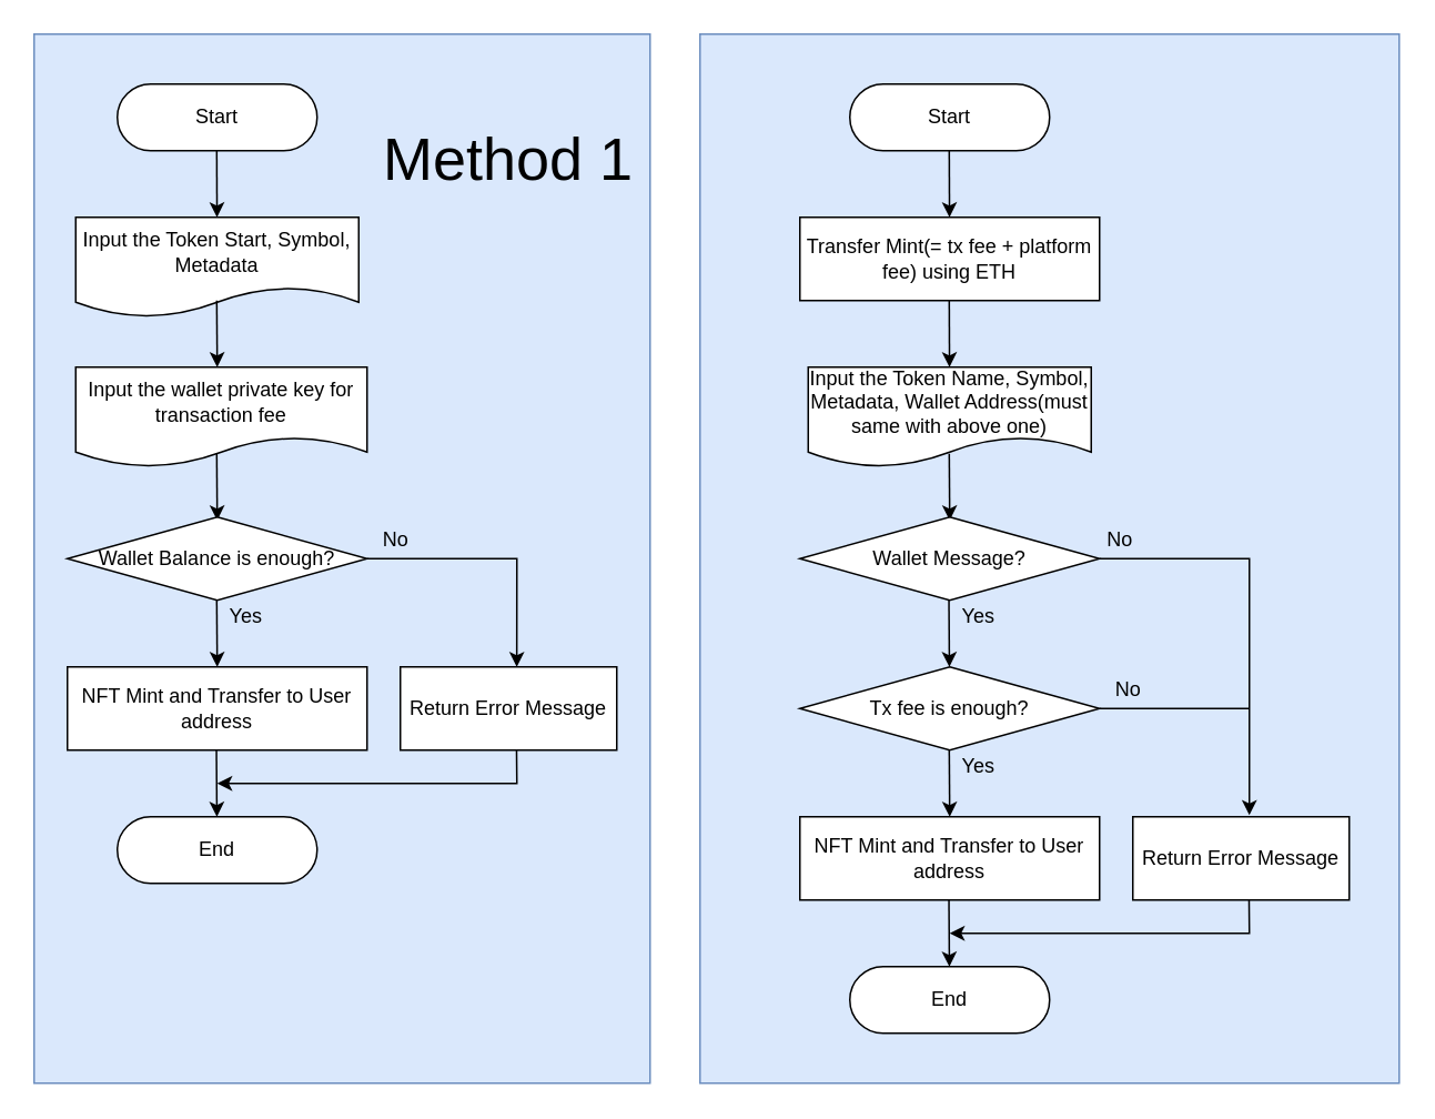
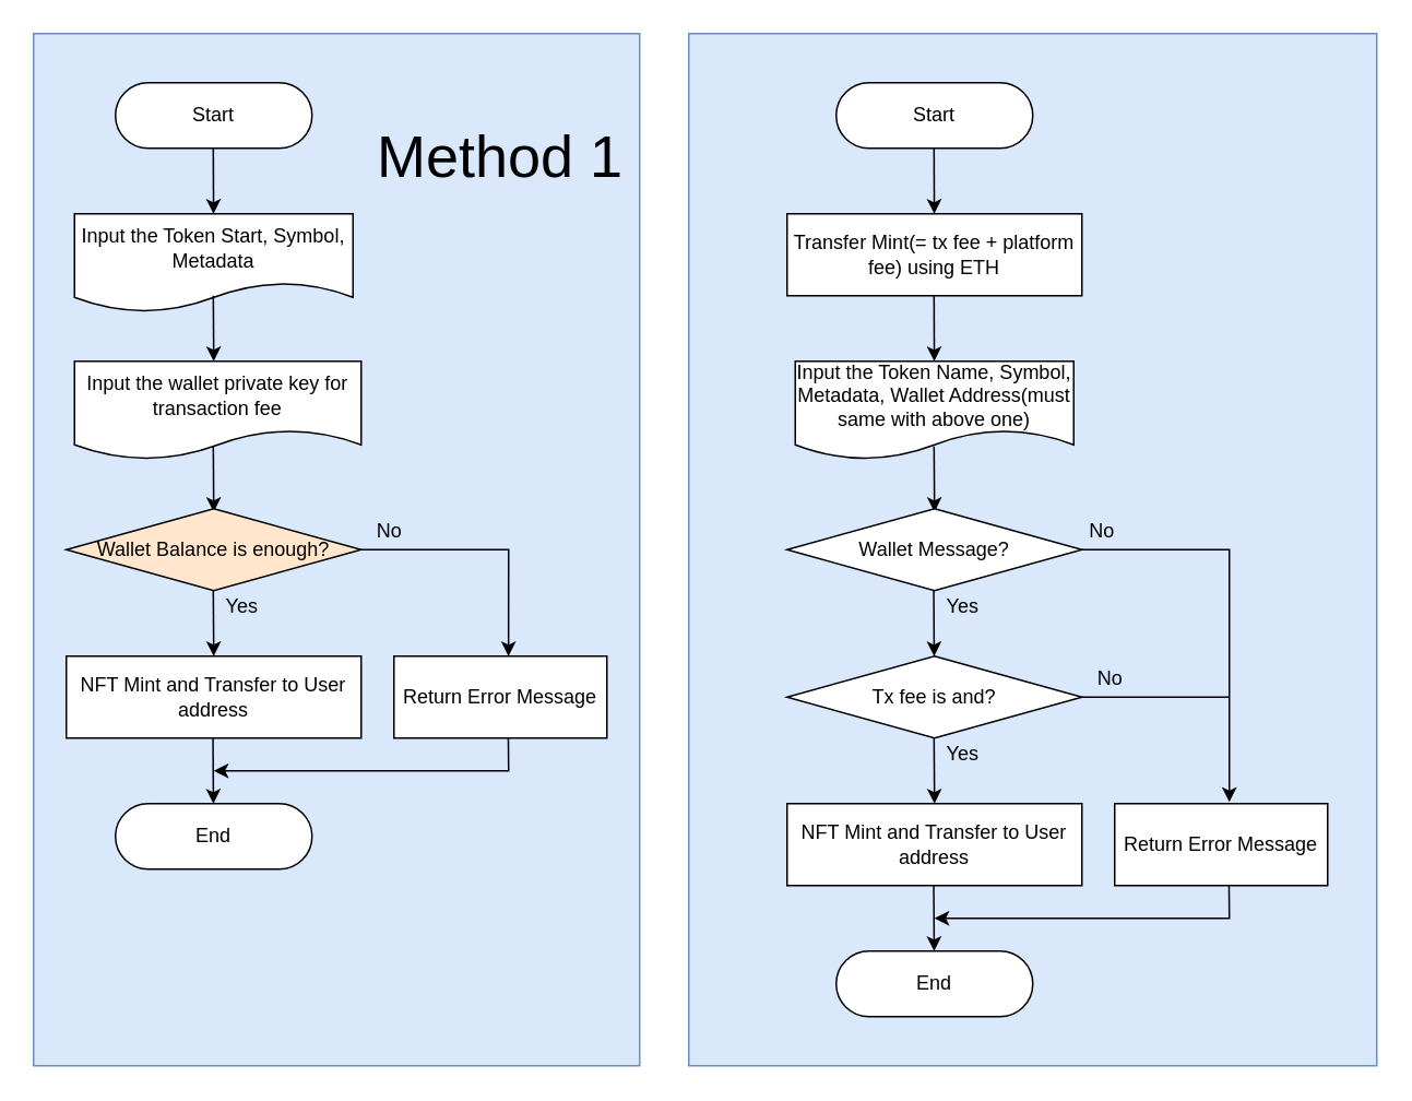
  <mxCell id="0" />
  <mxCell id="1" parent="0" />
  <mxCell id="2" value="" style="rounded=0;whiteSpace=wrap;html=1;fillColor=#dae8fc;strokeColor=#6c8ebf;" parent="1" vertex="1"><mxGeometry x="420" y="20" width="420" height="630" as="geometry" /></mxCell>
  <mxCell id="3" value="" style="rounded=0;whiteSpace=wrap;html=1;fillColor=#dae8fc;strokeColor=#6c8ebf;" parent="1" vertex="1"><mxGeometry x="20" y="20" width="370" height="630" as="geometry" /></mxCell>
  <mxCell id="4" value="Start" style="rounded=1;whiteSpace=wrap;html=1;arcSize=50;" parent="1" vertex="1"><mxGeometry x="510" y="50" width="120" height="40" as="geometry" /></mxCell>
  <mxCell id="5" value="" style="endArrow=classic;html=1;rounded=0;" parent="1" edge="1"><mxGeometry width="50" height="50" relative="1" as="geometry"><mxPoint x="569.71" y="90" as="sourcePoint" /><mxPoint x="569.876" y="130" as="targetPoint" /></mxGeometry></mxCell>
  <mxCell id="6" value="Start" style="rounded=1;whiteSpace=wrap;html=1;arcSize=50;" parent="1" vertex="1"><mxGeometry x="70" y="50" width="120" height="40" as="geometry" /></mxCell>
  <mxCell id="7" value="Input the Token Start, Symbol, Metadata" style="shape=document;whiteSpace=wrap;html=1;boundedLbl=1;" parent="1" vertex="1"><mxGeometry x="45" y="130" width="170" height="60" as="geometry" /></mxCell>
  <mxCell id="8" value="" style="endArrow=classic;html=1;rounded=0;" parent="1" target="7" edge="1"><mxGeometry width="50" height="50" relative="1" as="geometry"><mxPoint x="129.71" y="90" as="sourcePoint" /><mxPoint x="130" y="110" as="targetPoint" /></mxGeometry></mxCell>
  <mxCell id="9" value="" style="endArrow=classic;html=1;rounded=0;" parent="1" edge="1"><mxGeometry width="50" height="50" relative="1" as="geometry"><mxPoint x="129.71" y="180" as="sourcePoint" /><mxPoint x="130" y="220" as="targetPoint" /></mxGeometry></mxCell>
  <mxCell id="10" value="Input the wallet private key for transaction fee" style="shape=document;whiteSpace=wrap;html=1;boundedLbl=1;" parent="1" vertex="1"><mxGeometry x="45" y="220" width="175" height="60" as="geometry" /></mxCell>
  <mxCell id="11" value="" style="endArrow=classic;html=1;rounded=0;" parent="1" edge="1"><mxGeometry width="50" height="50" relative="1" as="geometry"><mxPoint x="129.71" y="272" as="sourcePoint" /><mxPoint x="130" y="312" as="targetPoint" /></mxGeometry></mxCell>
  <mxCell id="12" value="NFT Mint and Transfer to User address" style="rounded=0;whiteSpace=wrap;html=1;" parent="1" vertex="1"><mxGeometry x="40" y="400" width="180" height="50" as="geometry" /></mxCell>
- <mxCell id="13" value="Wallet Balance is enough?" style="rhombus;whiteSpace=wrap;html=1;" parent="1" vertex="1"><mxGeometry x="40" y="310" width="180" height="50" as="geometry" /></mxCell>
+ <mxCell id="13" value="Wallet Balance is enough?" style="rhombus;whiteSpace=wrap;html=1;fillColor=#ffe6cc;" parent="1" vertex="1"><mxGeometry x="40" y="310" width="180" height="50" as="geometry" /></mxCell>
  <mxCell id="14" value="" style="endArrow=classic;html=1;rounded=0;" parent="1" edge="1"><mxGeometry width="50" height="50" relative="1" as="geometry"><mxPoint x="129.71" y="360" as="sourcePoint" /><mxPoint x="130" y="400" as="targetPoint" /></mxGeometry></mxCell>
  <mxCell id="15" value="" style="endArrow=classic;html=1;rounded=0;exitX=1;exitY=0.5;exitDx=0;exitDy=0;entryX=0.538;entryY=0;entryDx=0;entryDy=0;entryPerimeter=0;" parent="1" source="13" target="17" edge="1"><mxGeometry width="50" height="50" relative="1" as="geometry"><mxPoint x="220" y="340" as="sourcePoint" /><mxPoint x="310" y="390" as="targetPoint" /><Array as="points"><mxPoint x="310" y="335" /></Array></mxGeometry></mxCell>
  <mxCell id="16" value="No" style="text;html=1;align=center;verticalAlign=middle;whiteSpace=wrap;rounded=0;" parent="1" vertex="1"><mxGeometry x="220" y="314" width="35" height="20" as="geometry" /></mxCell>
  <mxCell id="17" value="Return Error Message" style="rounded=0;whiteSpace=wrap;html=1;" parent="1" vertex="1"><mxGeometry x="240" y="400" width="130" height="50" as="geometry" /></mxCell>
  <mxCell id="18" value="Yes" style="text;html=1;align=center;verticalAlign=middle;whiteSpace=wrap;rounded=0;" parent="1" vertex="1"><mxGeometry x="130" y="360" width="35" height="20" as="geometry" /></mxCell>
  <mxCell id="19" value="End" style="rounded=1;whiteSpace=wrap;html=1;arcSize=50;" parent="1" vertex="1"><mxGeometry x="70" y="490" width="120" height="40" as="geometry" /></mxCell>
  <mxCell id="20" value="" style="endArrow=classic;html=1;rounded=0;" parent="1" edge="1"><mxGeometry width="50" height="50" relative="1" as="geometry"><mxPoint x="129.52" y="450" as="sourcePoint" /><mxPoint x="129.81" y="490" as="targetPoint" /></mxGeometry></mxCell>
  <mxCell id="21" value="" style="endArrow=classic;html=1;rounded=0;exitX=0.537;exitY=0.998;exitDx=0;exitDy=0;exitPerimeter=0;" parent="1" source="17" edge="1"><mxGeometry width="50" height="50" relative="1" as="geometry"><mxPoint x="270" y="500" as="sourcePoint" /><mxPoint x="130" y="470" as="targetPoint" /><Array as="points"><mxPoint x="310" y="470" /></Array></mxGeometry></mxCell>
  <mxCell id="22" value="Transfer Mint(= tx fee + platform fee) using ETH" style="rounded=0;whiteSpace=wrap;html=1;" parent="1" vertex="1"><mxGeometry x="480" y="130" width="180" height="50" as="geometry" /></mxCell>
  <mxCell id="23" value="Input the Token Name, Symbol, Metadata, Wallet Address(must same with above one)" style="shape=document;whiteSpace=wrap;html=1;boundedLbl=1;" parent="1" vertex="1"><mxGeometry x="485" y="220" width="170" height="60" as="geometry" /></mxCell>
  <mxCell id="24" value="" style="endArrow=classic;html=1;rounded=0;" parent="1" edge="1"><mxGeometry width="50" height="50" relative="1" as="geometry"><mxPoint x="569.71" y="180" as="sourcePoint" /><mxPoint x="569.876" y="220" as="targetPoint" /></mxGeometry></mxCell>
  <mxCell id="25" value="" style="endArrow=classic;html=1;rounded=0;" parent="1" edge="1"><mxGeometry width="50" height="50" relative="1" as="geometry"><mxPoint x="569.71" y="272" as="sourcePoint" /><mxPoint x="570" y="312" as="targetPoint" /></mxGeometry></mxCell>
  <mxCell id="26" value="NFT Mint and Transfer to User address" style="rounded=0;whiteSpace=wrap;html=1;" parent="1" vertex="1"><mxGeometry x="480" y="490" width="180" height="50" as="geometry" /></mxCell>
- <mxCell id="27" value="Tx fee is enough?" style="rhombus;whiteSpace=wrap;html=1;" parent="1" vertex="1"><mxGeometry x="480" y="400" width="180" height="50" as="geometry" /></mxCell>
+ <mxCell id="27" value="Tx fee is and?" style="rhombus;whiteSpace=wrap;html=1;" parent="1" vertex="1"><mxGeometry x="480" y="400" width="180" height="50" as="geometry" /></mxCell>
  <mxCell id="28" value="" style="endArrow=classic;html=1;rounded=0;" parent="1" edge="1"><mxGeometry width="50" height="50" relative="1" as="geometry"><mxPoint x="569.71" y="450" as="sourcePoint" /><mxPoint x="570" y="490" as="targetPoint" /></mxGeometry></mxCell>
  <mxCell id="29" value="" style="endArrow=classic;html=1;rounded=0;exitX=1;exitY=0.5;exitDx=0;exitDy=0;" parent="1" edge="1"><mxGeometry width="50" height="50" relative="1" as="geometry"><mxPoint x="660" y="335" as="sourcePoint" /><mxPoint x="750" y="489" as="targetPoint" /><Array as="points"><mxPoint x="750" y="335" /></Array></mxGeometry></mxCell>
  <mxCell id="30" value="No" style="text;html=1;align=center;verticalAlign=middle;whiteSpace=wrap;rounded=0;" parent="1" vertex="1"><mxGeometry x="660" y="404" width="35" height="20" as="geometry" /></mxCell>
  <mxCell id="31" value="Return Error Message" style="rounded=0;whiteSpace=wrap;html=1;" parent="1" vertex="1"><mxGeometry x="680" y="490" width="130" height="50" as="geometry" /></mxCell>
  <mxCell id="32" value="Yes" style="text;html=1;align=center;verticalAlign=middle;whiteSpace=wrap;rounded=0;" parent="1" vertex="1"><mxGeometry x="570" y="450" width="35" height="20" as="geometry" /></mxCell>
  <mxCell id="33" value="End" style="rounded=1;whiteSpace=wrap;html=1;arcSize=50;" parent="1" vertex="1"><mxGeometry x="510" y="580" width="120" height="40" as="geometry" /></mxCell>
  <mxCell id="34" value="" style="endArrow=classic;html=1;rounded=0;" parent="1" edge="1"><mxGeometry width="50" height="50" relative="1" as="geometry"><mxPoint x="569.52" y="540" as="sourcePoint" /><mxPoint x="569.81" y="580" as="targetPoint" /></mxGeometry></mxCell>
  <mxCell id="35" value="" style="endArrow=classic;html=1;rounded=0;exitX=0.537;exitY=0.998;exitDx=0;exitDy=0;exitPerimeter=0;" parent="1" source="31" edge="1"><mxGeometry width="50" height="50" relative="1" as="geometry"><mxPoint x="710" y="590" as="sourcePoint" /><mxPoint x="570" y="560" as="targetPoint" /><Array as="points"><mxPoint x="750" y="560" /></Array></mxGeometry></mxCell>
  <mxCell id="36" value="Wallet Message?" style="rhombus;whiteSpace=wrap;html=1;" parent="1" vertex="1"><mxGeometry x="480" y="310" width="180" height="50" as="geometry" /></mxCell>
  <mxCell id="37" value="" style="endArrow=classic;html=1;rounded=0;" parent="1" edge="1"><mxGeometry width="50" height="50" relative="1" as="geometry"><mxPoint x="569.52" y="360" as="sourcePoint" /><mxPoint x="569.81" y="400" as="targetPoint" /></mxGeometry></mxCell>
  <mxCell id="38" value="No" style="text;html=1;align=center;verticalAlign=middle;whiteSpace=wrap;rounded=0;" parent="1" vertex="1"><mxGeometry x="655" y="314" width="35" height="20" as="geometry" /></mxCell>
  <mxCell id="39" value="Yes" style="text;html=1;align=center;verticalAlign=middle;whiteSpace=wrap;rounded=0;" parent="1" vertex="1"><mxGeometry x="570" y="360" width="35" height="20" as="geometry" /></mxCell>
  <mxCell id="40" value="" style="endArrow=none;html=1;rounded=0;exitX=1;exitY=0.5;exitDx=0;exitDy=0;" parent="1" source="27" edge="1"><mxGeometry width="50" height="50" relative="1" as="geometry"><mxPoint x="680" y="480" as="sourcePoint" /><mxPoint x="750" y="425" as="targetPoint" /></mxGeometry></mxCell>
  <mxCell id="41" value="&lt;font style=&quot;font-size: 36px;&quot;&gt;Method 1&lt;/font&gt;" style="text;html=1;align=center;verticalAlign=middle;whiteSpace=wrap;rounded=0;" parent="1" vertex="1"><mxGeometry x="225" y="85" width="160" height="20" as="geometry" /></mxCell>
